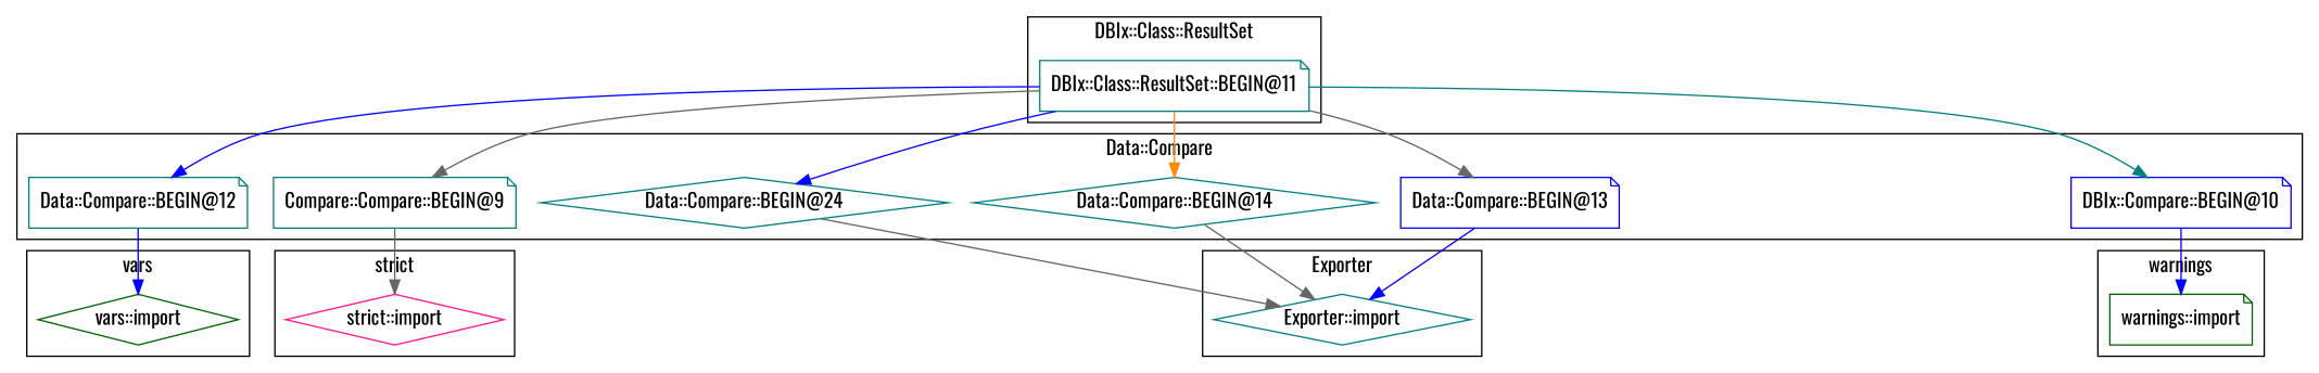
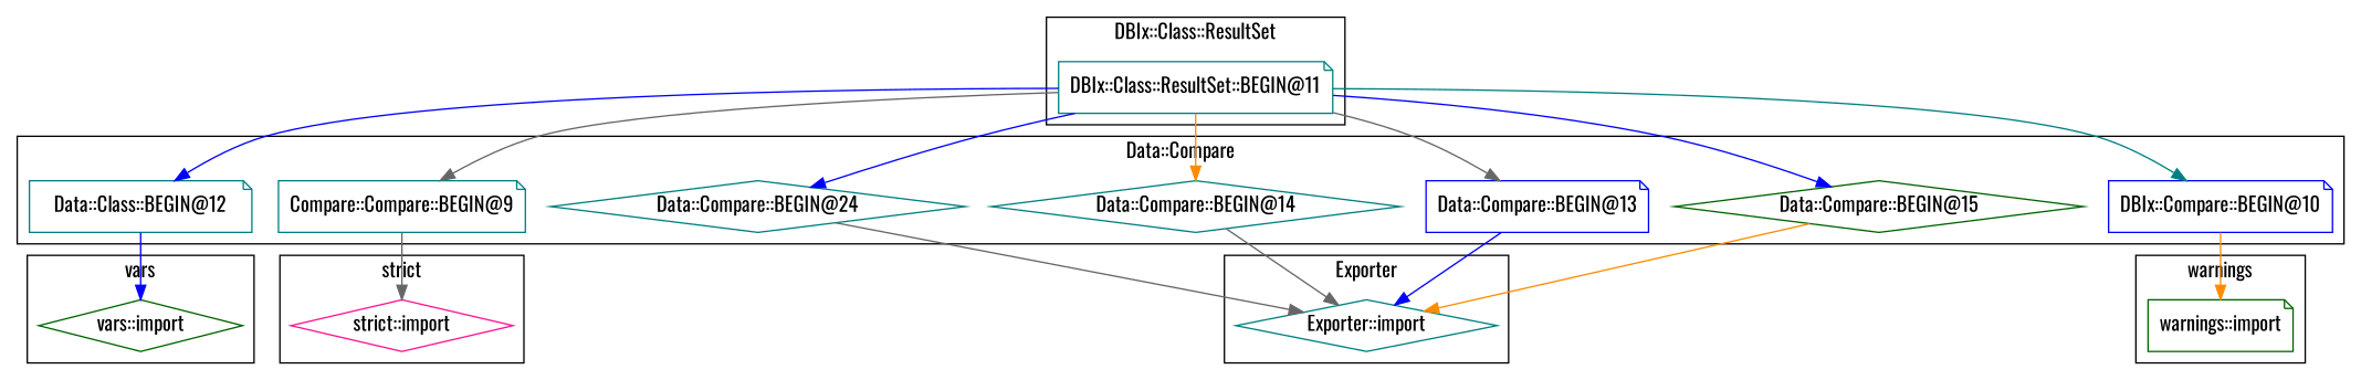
  digraph {
    fontname=Oswald
    node [color=teal fontname=Oswald shape=note]
    edge [color=blue fontname=Oswald]
    "warnings::import" [color=darkgreen]
    "DBIx::Class::ResultSet::BEGIN@11"
-   "Data::Compare::BEGIN@12"
+   "Data::Compare::BEGIN@12" [label="Data::Class::BEGIN@12"]
    n4 [label="Compare::Compare::BEGIN@9"]
    "Data::Compare::BEGIN@14" [shape=diamond]
    "Data::Compare::BEGIN@24" [shape=diamond]
+   "Data::Compare::BEGIN@15" [color=darkgreen shape=diamond]
    "Data::Compare::BEGIN@13" [color=blue]
    n9 [color=blue label="DBIx::Compare::BEGIN@10"]
    "Exporter::import" [shape=diamond]
    "vars::import" [color=darkgreen shape=diamond]
    "strict::import" [color=deeppink shape=diamond]
    subgraph cluster_1 {
      label=warnings
      "warnings::import"
    }
    subgraph cluster_2 {
      label="DBIx::Class::ResultSet"
      "DBIx::Class::ResultSet::BEGIN@11"
    }
    subgraph cluster_3 {
      label="Data::Compare"
      "Data::Compare::BEGIN@12"
      n4
      "Data::Compare::BEGIN@14"
      "Data::Compare::BEGIN@24"
+     "Data::Compare::BEGIN@15"
      "Data::Compare::BEGIN@13"
      n9
    }
    subgraph cluster_4 {
      label=Exporter
      "Exporter::import"
    }
    subgraph cluster_5 {
      label=vars
      "vars::import"
    }
    subgraph cluster_6 {
      label="strict"
      "strict::import"
    }
    "DBIx::Class::ResultSet::BEGIN@11" -> "Data::Compare::BEGIN@12"
    "DBIx::Class::ResultSet::BEGIN@11" -> n4 [color=gray40]
    "DBIx::Class::ResultSet::BEGIN@11" -> "Data::Compare::BEGIN@14" [color=darkorange]
    "DBIx::Class::ResultSet::BEGIN@11" -> "Data::Compare::BEGIN@24"
+   "DBIx::Class::ResultSet::BEGIN@11" -> "Data::Compare::BEGIN@15"
    "DBIx::Class::ResultSet::BEGIN@11" -> "Data::Compare::BEGIN@13" [color=gray40]
    "DBIx::Class::ResultSet::BEGIN@11" -> n9 [color=teal]
    "Data::Compare::BEGIN@12" -> "vars::import"
    n4 -> "strict::import" [color=gray40]
    "Data::Compare::BEGIN@14" -> "Exporter::import" [color=gray40]
    "Data::Compare::BEGIN@24" -> "Exporter::import" [color=gray40]
+   "Data::Compare::BEGIN@15" -> "Exporter::import" [color=darkorange]
    "Data::Compare::BEGIN@13" -> "Exporter::import"
-   n9 -> "warnings::import"
+   n9 -> "warnings::import" [color=darkorange]
  }
